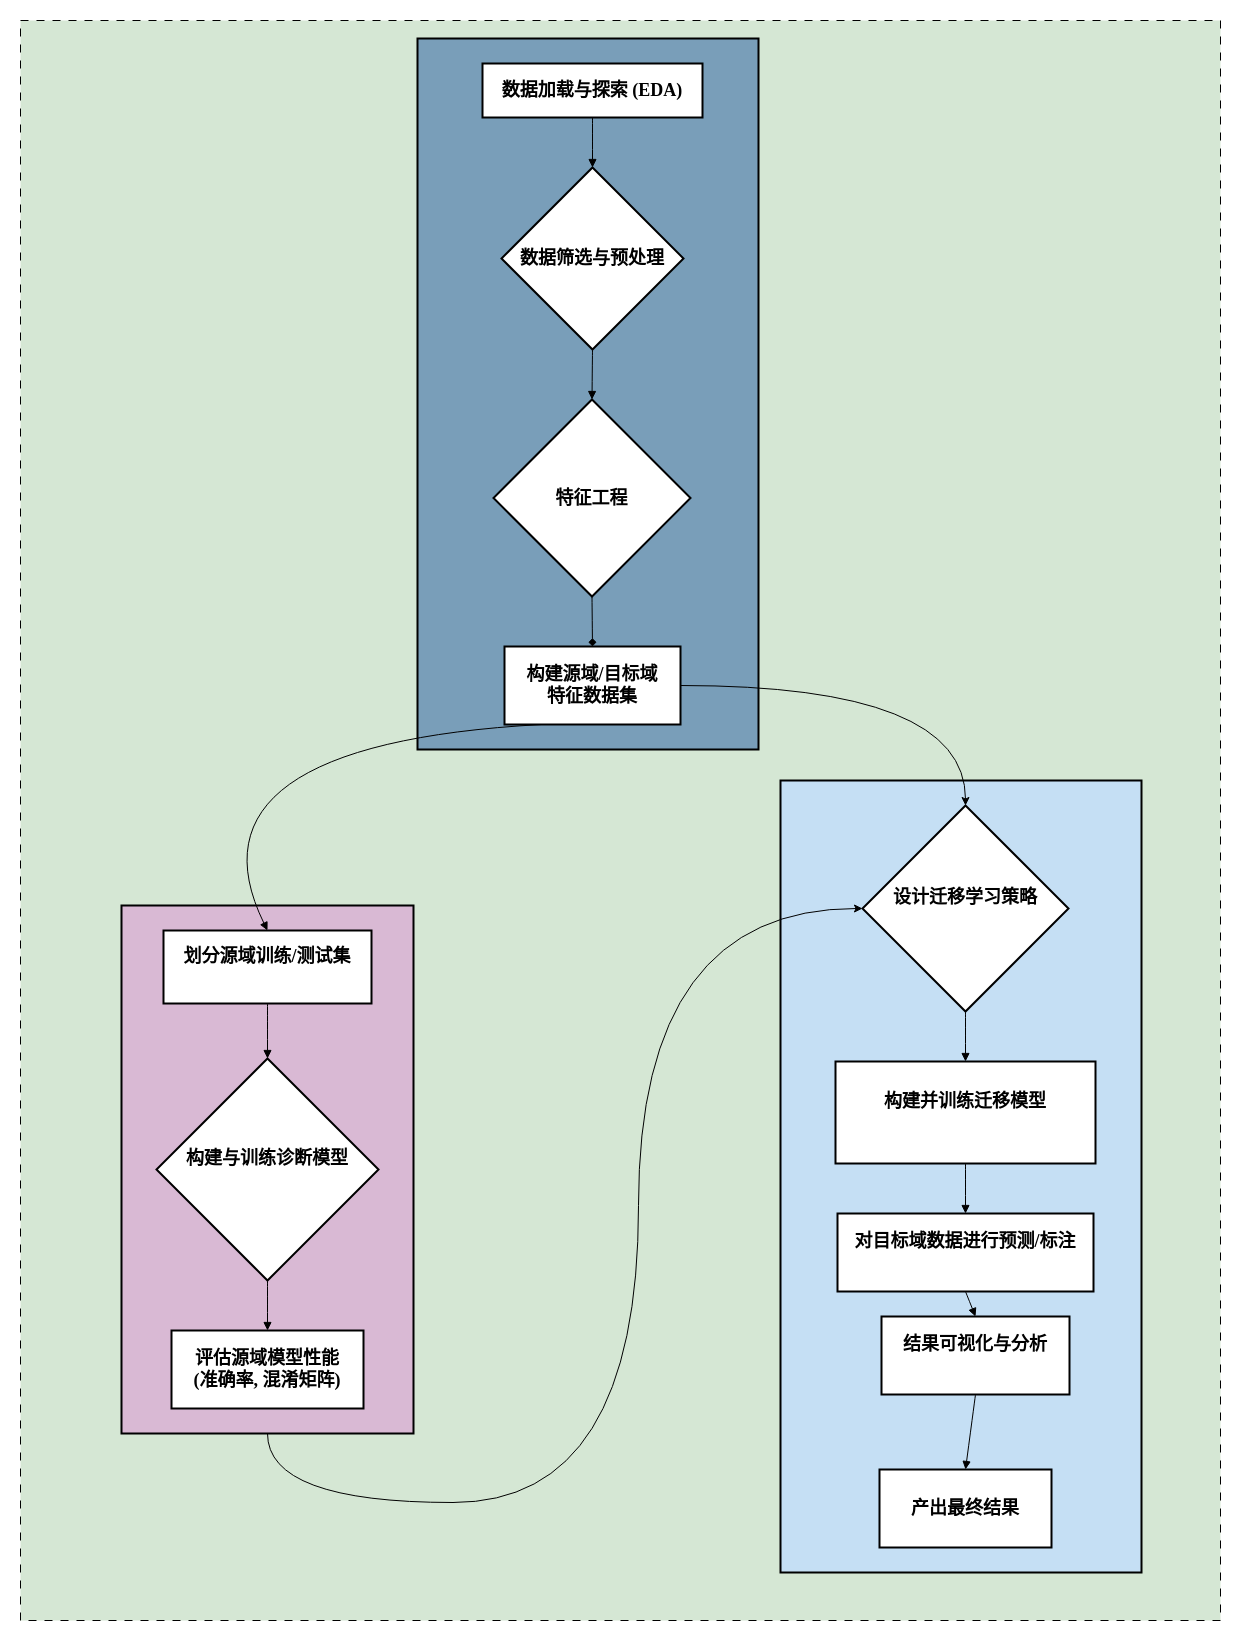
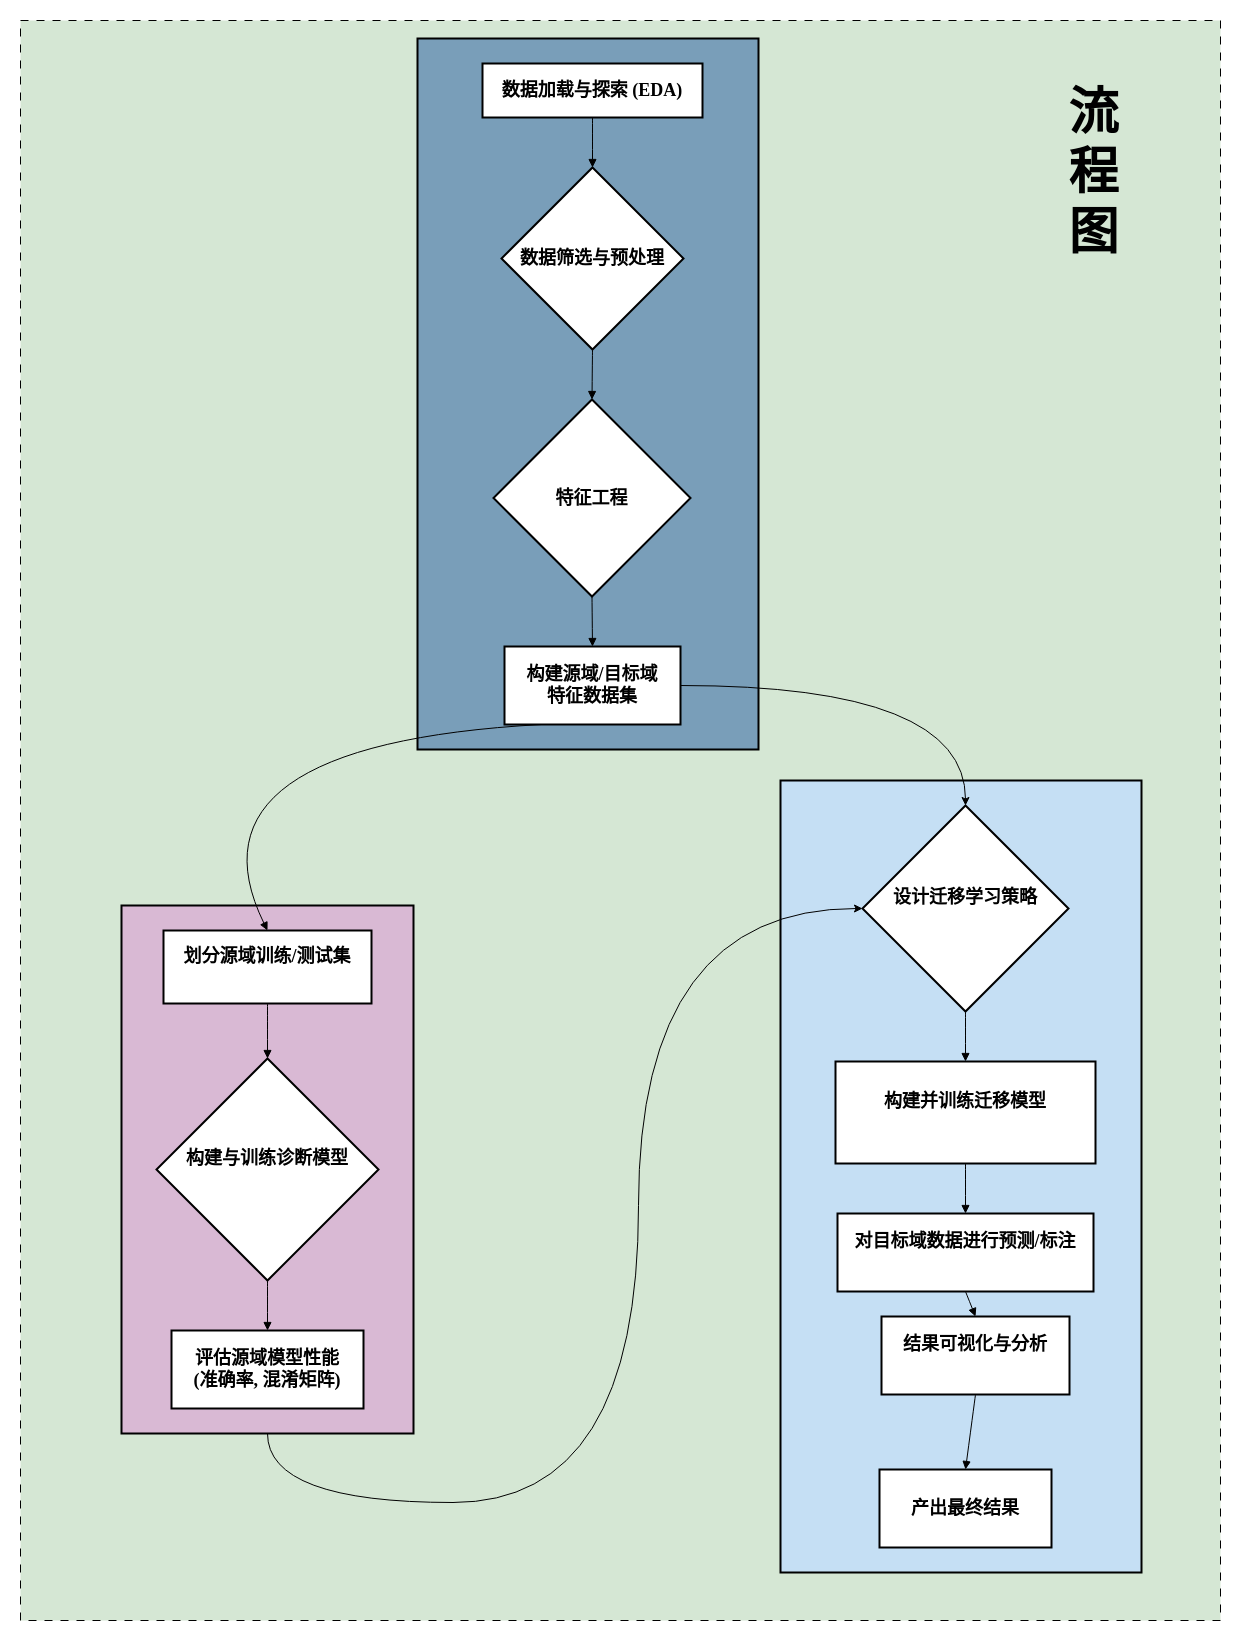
  <mxCell id="0" />
  <mxCell id="1" parent="0" />
  <mxCell id="2" value="" style="rounded=0;whiteSpace=wrap;html=1;movable=1;resizable=1;rotatable=1;deletable=1;editable=1;locked=0;connectable=1;labelBackgroundColor=#000000;labelBorderColor=#33001A;textShadow=0;gradientDirection=radial;strokeColor=default;dashed=1;dashPattern=8 8;fillColor=#D5E7D4;align=center;verticalAlign=middle;fontFamily=Times New Roman;" parent="1" vertex="1"><mxGeometry x="20" y="20" width="1200" height="1600" as="geometry" /></mxCell>
  <mxCell id="3" value="" style="whiteSpace=wrap;strokeWidth=2;fontStyle=1;fontSize=18;fillColor=#C5DFF4;textShadow=0;align=center;verticalAlign=middle;fontFamily=Times New Roman;" parent="1" vertex="1"><mxGeometry x="780" y="780" width="361" height="792" as="geometry" /></mxCell>
  <mxCell id="4" style="edgeStyle=orthogonalEdgeStyle;rounded=0;orthogonalLoop=1;jettySize=auto;html=1;exitX=0.5;exitY=1;exitDx=0;exitDy=0;curved=1;fontStyle=1;fontSize=18;textShadow=0;align=center;verticalAlign=middle;fontFamily=Times New Roman;" parent="1" source="5" target="15" edge="1"><mxGeometry relative="1" as="geometry"><Array as="points"><mxPoint x="267" y="1502" /><mxPoint x="638" y="1502" /><mxPoint x="638" y="908" /></Array></mxGeometry></mxCell>
  <mxCell id="5" value="任务2: 源域故障诊断" style="whiteSpace=wrap;strokeWidth=2;fontStyle=1;fontSize=18;fillColor=#D9B9D4;textShadow=0;align=center;verticalAlign=middle;fontFamily=Times New Roman;" parent="1" vertex="1"><mxGeometry x="121" y="905" width="292" height="528" as="geometry" /></mxCell>
  <mxCell id="6" value="" style="whiteSpace=wrap;strokeWidth=2;fontStyle=1;fontSize=18;labelBackgroundColor=light-dark(#d60a0a, #ededed);labelBorderColor=none;fillColor=#799EB9;textShadow=0;align=center;verticalAlign=middle;fontFamily=Times New Roman;" parent="1" vertex="1"><mxGeometry x="417" y="38" width="341" height="711" as="geometry" /></mxCell>
  <mxCell id="7" value="数据加载与探索 (EDA)" style="whiteSpace=wrap;strokeWidth=2;fontStyle=1;fontSize=18;textShadow=0;align=center;verticalAlign=middle;fontFamily=Times New Roman;" parent="1" vertex="1"><mxGeometry x="482" y="63" width="220" height="54" as="geometry" /></mxCell>
  <mxCell id="8" value="数据筛选与预处理" style="rhombus;strokeWidth=2;whiteSpace=wrap;fontStyle=1;fontSize=18;textShadow=0;align=center;verticalAlign=middle;fontFamily=Times New Roman;" parent="1" vertex="1"><mxGeometry x="501" y="167" width="182" height="182" as="geometry" /></mxCell>
  <mxCell id="9" value="特征工程" style="rhombus;strokeWidth=2;whiteSpace=wrap;fontStyle=1;fontSize=18;textShadow=0;align=center;verticalAlign=middle;fontFamily=Times New Roman;" parent="1" vertex="1"><mxGeometry x="493" y="399" width="197" height="197" as="geometry" /></mxCell>
  <mxCell id="10" style="edgeStyle=orthogonalEdgeStyle;rounded=0;orthogonalLoop=1;jettySize=auto;html=1;exitX=1;exitY=0.5;exitDx=0;exitDy=0;curved=1;fontStyle=1;fontSize=18;textShadow=0;align=center;verticalAlign=middle;fontFamily=Times New Roman;" parent="1" source="11" target="15" edge="1"><mxGeometry relative="1" as="geometry" /></mxCell>
  <mxCell id="11" value="构建源域/目标域&#10;特征数据集" style="whiteSpace=wrap;strokeWidth=2;fontStyle=1;fontSize=18;textShadow=0;align=center;verticalAlign=middle;fontFamily=Times New Roman;" parent="1" vertex="1"><mxGeometry x="504" y="646" width="176" height="78" as="geometry" /></mxCell>
  <mxCell id="12" value="划分源域训练/测试集&#10;" style="whiteSpace=wrap;strokeWidth=2;fontStyle=1;fontSize=18;textShadow=0;align=center;verticalAlign=middle;fontFamily=Times New Roman;" parent="1" vertex="1"><mxGeometry x="163" y="930" width="208" height="73" as="geometry" /></mxCell>
  <mxCell id="13" value="构建与训练诊断模型&#10;" style="rhombus;strokeWidth=2;whiteSpace=wrap;fontStyle=1;fontSize=18;textShadow=0;align=center;verticalAlign=middle;fontFamily=Times New Roman;" parent="1" vertex="1"><mxGeometry x="156" y="1058" width="222" height="222" as="geometry" /></mxCell>
  <mxCell id="14" value="评估源域模型性能&#10;(准确率, 混淆矩阵)" style="whiteSpace=wrap;strokeWidth=2;fontStyle=1;fontSize=18;textShadow=0;align=center;verticalAlign=middle;fontFamily=Times New Roman;" parent="1" vertex="1"><mxGeometry x="171" y="1330" width="192" height="78" as="geometry" /></mxCell>
  <mxCell id="15" value="设计迁移学习策略&#10;" style="rhombus;strokeWidth=2;whiteSpace=wrap;fontStyle=1;fontSize=18;textShadow=0;align=center;verticalAlign=middle;fontFamily=Times New Roman;" parent="1" vertex="1"><mxGeometry x="862" y="805" width="206" height="206" as="geometry" /></mxCell>
  <mxCell id="16" value="构建并训练迁移模型&#10;" style="whiteSpace=wrap;strokeWidth=2;fontStyle=1;fontSize=18;textShadow=0;align=center;verticalAlign=middle;fontFamily=Times New Roman;" parent="1" vertex="1"><mxGeometry x="835" y="1061" width="260" height="102" as="geometry" /></mxCell>
  <mxCell id="17" value="对目标域数据进行预测/标注&#10;" style="whiteSpace=wrap;strokeWidth=2;fontStyle=1;fontSize=18;textShadow=0;align=center;verticalAlign=middle;fontFamily=Times New Roman;" parent="1" vertex="1"><mxGeometry x="837" y="1213" width="256" height="78" as="geometry" /></mxCell>
  <mxCell id="18" value="结果可视化与分析&#10;" style="whiteSpace=wrap;strokeWidth=2;fontStyle=1;fontSize=18;textShadow=0;align=center;verticalAlign=middle;fontFamily=Times New Roman;" parent="1" vertex="1"><mxGeometry x="881" y="1316" width="188" height="78" as="geometry" /></mxCell>
  <mxCell id="19" value="产出最终结果" style="whiteSpace=wrap;strokeWidth=2;fontStyle=1;fontSize=18;textShadow=0;align=center;verticalAlign=middle;fontFamily=Times New Roman;" parent="1" vertex="1"><mxGeometry x="879" y="1469" width="172" height="78" as="geometry" /></mxCell>
  <mxCell id="20" value="" style="curved=1;startArrow=none;endArrow=block;exitX=0.5;exitY=1;entryX=0.5;entryY=0;rounded=0;fontStyle=1;fontSize=18;textShadow=0;align=center;verticalAlign=middle;fontFamily=Times New Roman;" parent="1" source="7" target="8" edge="1"><mxGeometry relative="1" as="geometry"><Array as="points" /></mxGeometry></mxCell>
  <mxCell id="21" value="" style="curved=1;startArrow=none;endArrow=block;exitX=0.5;exitY=1;entryX=0.5;entryY=0;rounded=0;fontStyle=1;fontSize=18;textShadow=0;align=center;verticalAlign=middle;fontFamily=Times New Roman;" parent="1" source="8" target="9" edge="1"><mxGeometry relative="1" as="geometry"><Array as="points" /></mxGeometry></mxCell>
- <mxCell id="22" value="" style="curved=1;startArrow=none;endArrow=diamond;exitX=0.5;exitY=1;entryX=0.5;entryY=0;rounded=0;fontStyle=1;fontSize=18;textShadow=0;align=center;verticalAlign=middle;fontFamily=Times New Roman;" parent="1" source="9" target="11" edge="1"><mxGeometry relative="1" as="geometry"><Array as="points" /></mxGeometry></mxCell>
+ <mxCell id="22" value="" style="curved=1;startArrow=none;endArrow=block;exitX=0.5;exitY=1;entryX=0.5;entryY=0;rounded=0;fontStyle=1;fontSize=18;textShadow=0;align=center;verticalAlign=middle;fontFamily=Times New Roman;" parent="1" source="9" target="11" edge="1"><mxGeometry relative="1" as="geometry"><Array as="points" /></mxGeometry></mxCell>
  <mxCell id="23" value="" style="curved=1;startArrow=none;endArrow=block;exitX=0.21;exitY=1;entryX=0.5;entryY=0;rounded=0;fontStyle=1;fontSize=18;textShadow=0;align=center;verticalAlign=middle;fontFamily=Times New Roman;" parent="1" source="11" target="12" edge="1"><mxGeometry relative="1" as="geometry"><Array as="points"><mxPoint x="176" y="744" /></Array></mxGeometry></mxCell>
  <mxCell id="24" value="" style="curved=1;startArrow=none;endArrow=block;exitX=0.5;exitY=1;entryX=0.5;entryY=0;rounded=0;fontStyle=1;fontSize=18;textShadow=0;align=center;verticalAlign=middle;fontFamily=Times New Roman;" parent="1" source="12" target="13" edge="1"><mxGeometry relative="1" as="geometry"><Array as="points" /></mxGeometry></mxCell>
  <mxCell id="25" value="" style="curved=1;startArrow=none;endArrow=block;exitX=0.5;exitY=1;entryX=0.5;entryY=0;rounded=0;fontStyle=1;fontSize=18;textShadow=0;align=center;verticalAlign=middle;fontFamily=Times New Roman;" parent="1" source="13" target="14" edge="1"><mxGeometry relative="1" as="geometry"><Array as="points" /></mxGeometry></mxCell>
  <mxCell id="26" value="" style="curved=1;startArrow=none;endArrow=block;exitX=0.5;exitY=1;entryX=0.5;entryY=0;rounded=0;fontStyle=1;fontSize=18;textShadow=0;align=center;verticalAlign=middle;fontFamily=Times New Roman;" parent="1" source="15" target="16" edge="1"><mxGeometry relative="1" as="geometry"><Array as="points" /></mxGeometry></mxCell>
  <mxCell id="27" value="" style="curved=1;startArrow=none;endArrow=block;exitX=0.5;exitY=1;entryX=0.5;entryY=0;rounded=0;fontStyle=1;fontSize=18;textShadow=0;align=center;verticalAlign=middle;fontFamily=Times New Roman;" parent="1" source="16" target="17" edge="1"><mxGeometry relative="1" as="geometry"><Array as="points" /></mxGeometry></mxCell>
  <mxCell id="28" value="" style="curved=1;startArrow=none;endArrow=block;exitX=0.5;exitY=1;entryX=0.5;entryY=0;rounded=0;fontStyle=1;fontSize=18;textShadow=0;align=center;verticalAlign=middle;fontFamily=Times New Roman;" parent="1" source="17" target="18" edge="1"><mxGeometry relative="1" as="geometry"><Array as="points" /></mxGeometry></mxCell>
  <mxCell id="29" value="" style="curved=1;startArrow=none;endArrow=block;exitX=0.5;exitY=1;entryX=0.5;entryY=0;rounded=0;fontStyle=1;fontSize=18;textShadow=0;align=center;verticalAlign=middle;fontFamily=Times New Roman;" parent="1" source="18" target="19" edge="1"><mxGeometry relative="1" as="geometry"><Array as="points" /></mxGeometry></mxCell>
+ <mxCell id="30" value="&lt;h3&gt;&lt;font&gt;&lt;font style=&quot;font-size: 50px;&quot;&gt;&lt;b&gt;流&lt;br&gt;&lt;/b&gt;&lt;/font&gt;&lt;font style=&quot;font-size: 50px;&quot;&gt;&lt;b&gt;程&lt;br&gt;&lt;/b&gt;&lt;/font&gt;&lt;font style=&quot;font-size: 50px;&quot;&gt;&lt;b&gt;图&lt;/b&gt;&lt;/font&gt;&lt;/font&gt;&lt;/h3&gt;" style="text;html=1;align=center;verticalAlign=middle;resizable=0;points=[];autosize=1;strokeColor=none;fillColor=none;fontFamily=Times New Roman;" vertex="1" parent="1"><mxGeometry x="1059" y="61" width="68" height="220" as="geometry" /></mxCell>
